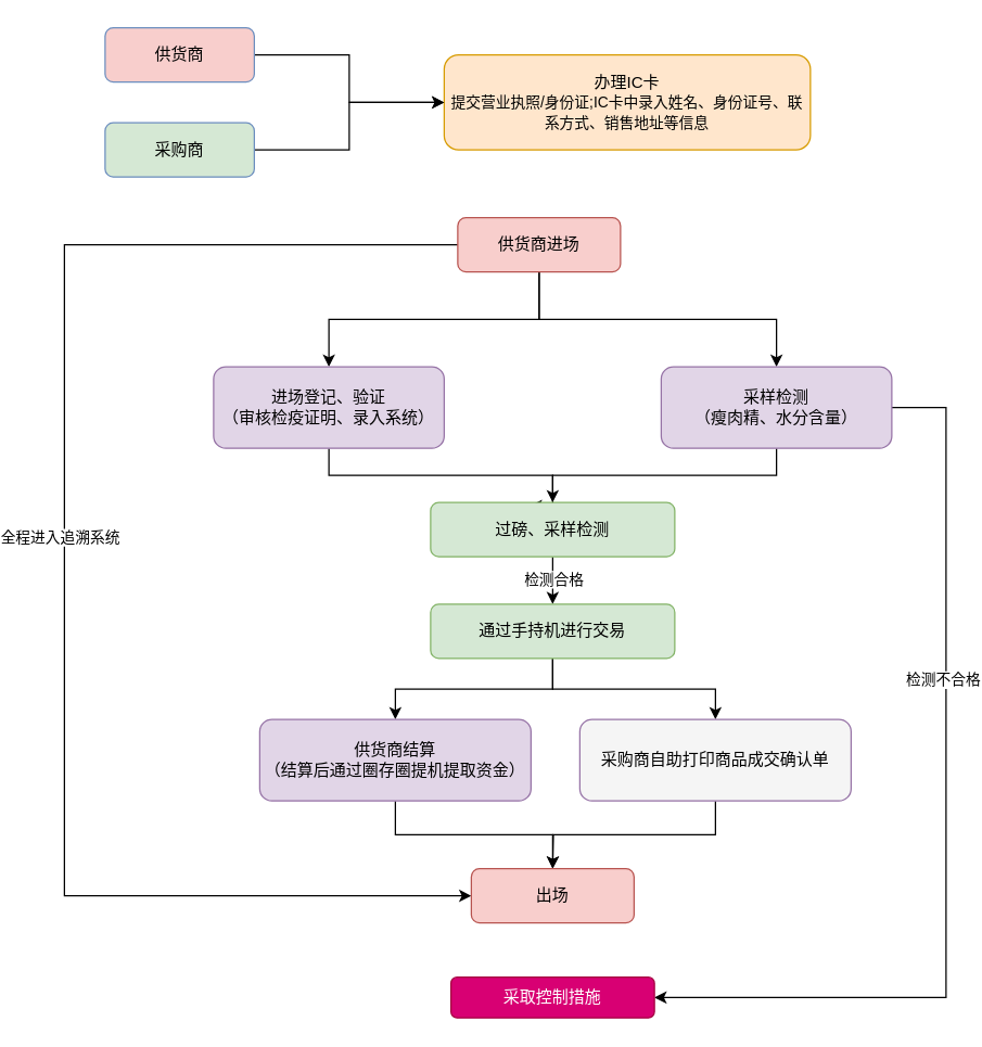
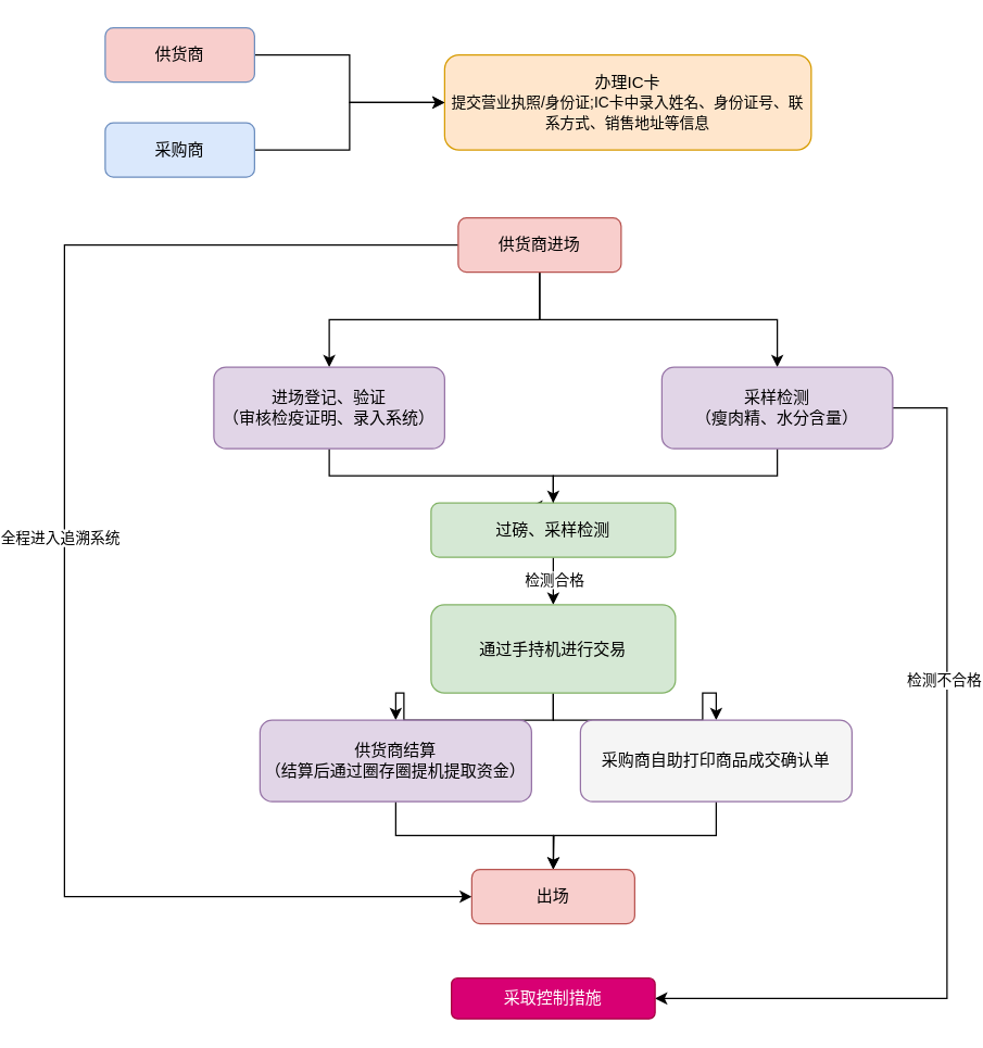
  <mxCell id="0" />
  <mxCell id="1" parent="0" />
  <mxCell id="2" value="办理IC卡&lt;br style=&quot;border-color: var(--border-color);&quot;&gt;&lt;font style=&quot;border-color: var(--border-color); font-size: 11px;&quot;&gt;提交营业执照/身份证;IC卡中录入姓名、身份证号、联系方式、销售地址等信息&lt;/font&gt;" style="rounded=1;whiteSpace=wrap;html=1;movable=1;resizable=1;rotatable=1;deletable=1;editable=1;locked=0;connectable=1;fillColor=#ffe6cc;strokeColor=#d79b00;" vertex="1" parent="1"><mxGeometry x="300" y="40" width="270" height="70" as="geometry" /></mxCell>
  <mxCell id="3" style="edgeStyle=orthogonalEdgeStyle;rounded=0;orthogonalLoop=1;jettySize=auto;html=1;exitX=1;exitY=0.5;exitDx=0;exitDy=0;entryX=0;entryY=0.5;entryDx=0;entryDy=0;movable=1;resizable=1;rotatable=1;deletable=1;editable=1;locked=0;connectable=1;" edge="1" parent="1" source="4" target="2"><mxGeometry relative="1" as="geometry" /></mxCell>
  <mxCell id="4" value="供货商" style="rounded=1;whiteSpace=wrap;html=1;movable=1;resizable=1;rotatable=1;deletable=1;editable=1;locked=0;connectable=1;fillColor=#f8cecc;strokeColor=#6c8ebf;" vertex="1" parent="1"><mxGeometry x="50" y="20" width="110" height="40" as="geometry" /></mxCell>
  <mxCell id="5" style="edgeStyle=orthogonalEdgeStyle;rounded=0;orthogonalLoop=1;jettySize=auto;html=1;exitX=1;exitY=0.5;exitDx=0;exitDy=0;entryX=0;entryY=0.5;entryDx=0;entryDy=0;movable=1;resizable=1;rotatable=1;deletable=1;editable=1;locked=0;connectable=1;" edge="1" parent="1" source="6" target="2"><mxGeometry relative="1" as="geometry" /></mxCell>
- <mxCell id="6" value="采购商" style="rounded=1;whiteSpace=wrap;html=1;movable=1;resizable=1;rotatable=1;deletable=1;editable=1;locked=0;connectable=1;fillColor=#d5e8d4;strokeColor=#6c8ebf;" vertex="1" parent="1"><mxGeometry x="50" y="90" width="110" height="40" as="geometry" /></mxCell>
+ <mxCell id="6" value="采购商" style="rounded=1;whiteSpace=wrap;html=1;movable=1;resizable=1;rotatable=1;deletable=1;editable=1;locked=0;connectable=1;fillColor=#dae8fc;strokeColor=#6c8ebf;" vertex="1" parent="1"><mxGeometry x="50" y="90" width="110" height="40" as="geometry" /></mxCell>
  <mxCell id="7" style="edgeStyle=orthogonalEdgeStyle;rounded=0;orthogonalLoop=1;jettySize=auto;html=1;exitX=0;exitY=0.5;exitDx=0;exitDy=0;entryX=0;entryY=0.5;entryDx=0;entryDy=0;" edge="1" parent="1" source="11" target="28"><mxGeometry relative="1" as="geometry"><mxPoint x="270" y="730" as="targetPoint" /><Array as="points"><mxPoint x="20" y="180" /><mxPoint x="20" y="660" /></Array></mxGeometry></mxCell>
  <mxCell id="8" value="全程进入追溯系统" style="edgeLabel;html=1;align=center;verticalAlign=middle;resizable=0;points=[];" vertex="1" connectable="0" parent="7"><mxGeometry x="-0.056" y="-4" relative="1" as="geometry"><mxPoint as="offset" /></mxGeometry></mxCell>
  <mxCell id="9" style="edgeStyle=orthogonalEdgeStyle;rounded=0;orthogonalLoop=1;jettySize=auto;html=1;exitX=0.5;exitY=1;exitDx=0;exitDy=0;" edge="1" parent="1" source="11" target="13"><mxGeometry relative="1" as="geometry" /></mxCell>
  <mxCell id="10" style="edgeStyle=orthogonalEdgeStyle;rounded=0;orthogonalLoop=1;jettySize=auto;html=1;exitX=0.5;exitY=1;exitDx=0;exitDy=0;" edge="1" parent="1" source="11" target="17"><mxGeometry relative="1" as="geometry" /></mxCell>
  <mxCell id="11" value="供货商进场" style="rounded=1;whiteSpace=wrap;html=1;fillColor=#f8cecc;strokeColor=#b85450;" vertex="1" parent="1"><mxGeometry x="310" y="160" width="120" height="40" as="geometry" /></mxCell>
  <mxCell id="12" style="edgeStyle=orthogonalEdgeStyle;rounded=0;orthogonalLoop=1;jettySize=auto;html=1;exitX=0.5;exitY=1;exitDx=0;exitDy=0;entryX=0.5;entryY=0;entryDx=0;entryDy=0;" edge="1" parent="1" source="13" target="20"><mxGeometry relative="1" as="geometry" /></mxCell>
  <mxCell id="13" value="进场登记、验证&lt;br&gt;（审核检疫证明、录入系统）" style="rounded=1;whiteSpace=wrap;html=1;fillColor=#e1d5e7;strokeColor=#9673a6;" vertex="1" parent="1"><mxGeometry x="130" y="270" width="170" height="60" as="geometry" /></mxCell>
  <mxCell id="14" style="edgeStyle=orthogonalEdgeStyle;rounded=0;orthogonalLoop=1;jettySize=auto;html=1;entryX=1;entryY=0.5;entryDx=0;entryDy=0;" edge="1" parent="1" source="17" target="29"><mxGeometry relative="1" as="geometry"><Array as="points"><mxPoint x="670" y="300" /><mxPoint x="670" y="735" /></Array></mxGeometry></mxCell>
  <mxCell id="15" value="检测不合格" style="edgeLabel;html=1;align=center;verticalAlign=middle;resizable=0;points=[];" vertex="1" connectable="0" parent="14"><mxGeometry x="-0.305" y="-3" relative="1" as="geometry"><mxPoint as="offset" /></mxGeometry></mxCell>
  <mxCell id="16" style="edgeStyle=orthogonalEdgeStyle;rounded=0;orthogonalLoop=1;jettySize=auto;html=1;exitX=0.5;exitY=1;exitDx=0;exitDy=0;entryX=0.406;entryY=0.065;entryDx=0;entryDy=0;entryPerimeter=0;" edge="1" parent="1" source="17" target="20"><mxGeometry relative="1" as="geometry"><Array as="points"><mxPoint x="545" y="350" /><mxPoint x="380" y="350" /><mxPoint x="380" y="373" /></Array></mxGeometry></mxCell>
  <mxCell id="17" value="采样检测&lt;br style=&quot;border-color: var(--border-color);&quot;&gt;（瘦肉精、水分含量）" style="rounded=1;whiteSpace=wrap;html=1;fillColor=#e1d5e7;strokeColor=#9673a6;" vertex="1" parent="1"><mxGeometry x="460" y="270" width="170" height="60" as="geometry" /></mxCell>
  <mxCell id="18" style="edgeStyle=orthogonalEdgeStyle;rounded=0;orthogonalLoop=1;jettySize=auto;html=1;exitX=0.5;exitY=1;exitDx=0;exitDy=0;" edge="1" parent="1" source="20" target="23"><mxGeometry relative="1" as="geometry" /></mxCell>
  <mxCell id="19" value="检测合格" style="edgeLabel;html=1;align=center;verticalAlign=middle;resizable=0;points=[];" vertex="1" connectable="0" parent="18"><mxGeometry x="-0.3" relative="1" as="geometry"><mxPoint as="offset" /></mxGeometry></mxCell>
  <mxCell id="20" value="过磅、采样检测" style="rounded=1;whiteSpace=wrap;html=1;fillColor=#d5e8d4;strokeColor=#82b366;" vertex="1" parent="1"><mxGeometry x="290" y="370" width="180" height="40" as="geometry" /></mxCell>
  <mxCell id="21" style="edgeStyle=orthogonalEdgeStyle;rounded=0;orthogonalLoop=1;jettySize=auto;html=1;exitX=0.5;exitY=1;exitDx=0;exitDy=0;entryX=0.5;entryY=0;entryDx=0;entryDy=0;" edge="1" parent="1" source="23" target="25"><mxGeometry relative="1" as="geometry" /></mxCell>
  <mxCell id="22" style="edgeStyle=orthogonalEdgeStyle;rounded=0;orthogonalLoop=1;jettySize=auto;html=1;exitX=0.5;exitY=1;exitDx=0;exitDy=0;" edge="1" parent="1" source="23" target="27"><mxGeometry relative="1" as="geometry" /></mxCell>
- <mxCell id="23" value="通过手持机进行交易" style="rounded=1;whiteSpace=wrap;html=1;fillColor=#d5e8d4;strokeColor=#82b366;" vertex="1" parent="1"><mxGeometry x="290" y="445" width="180" height="40" as="geometry" /></mxCell>
+ <mxCell id="23" value="通过手持机进行交易" style="rounded=1;whiteSpace=wrap;html=1;fillColor=#d5e8d4;strokeColor=#82b366;" vertex="1" parent="1"><mxGeometry x="290" y="445" width="180" height="65" as="geometry" /></mxCell>
  <mxCell id="24" style="edgeStyle=orthogonalEdgeStyle;rounded=0;orthogonalLoop=1;jettySize=auto;html=1;exitX=0.5;exitY=1;exitDx=0;exitDy=0;entryX=0.5;entryY=0;entryDx=0;entryDy=0;" edge="1" parent="1" source="25" target="28"><mxGeometry relative="1" as="geometry" /></mxCell>
  <mxCell id="25" value="供货商结算&lt;br&gt;（结算后通过圈存圈提机提取资金）" style="rounded=1;whiteSpace=wrap;html=1;fillColor=#e1d5e7;strokeColor=#9673a6;" vertex="1" parent="1"><mxGeometry x="164" y="530" width="200" height="60" as="geometry" /></mxCell>
  <mxCell id="26" style="edgeStyle=orthogonalEdgeStyle;rounded=0;orthogonalLoop=1;jettySize=auto;html=1;exitX=0.5;exitY=1;exitDx=0;exitDy=0;" edge="1" parent="1" source="27"><mxGeometry relative="1" as="geometry"><mxPoint x="380" y="640" as="targetPoint" /></mxGeometry></mxCell>
  <mxCell id="27" value="采购商自助打印商品成交确认单" style="rounded=1;whiteSpace=wrap;html=1;fillColor=#f5f5f5;strokeColor=#9673a6;" vertex="1" parent="1"><mxGeometry x="400" y="530" width="200" height="60" as="geometry" /></mxCell>
  <mxCell id="28" value="出场" style="rounded=1;whiteSpace=wrap;html=1;fillColor=#f8cecc;strokeColor=#b85450;" vertex="1" parent="1"><mxGeometry x="320" y="640" width="120" height="40" as="geometry" /></mxCell>
  <mxCell id="29" value="采取控制措施" style="rounded=1;whiteSpace=wrap;html=1;fillColor=#d80073;fontColor=#ffffff;strokeColor=#A50040;" vertex="1" parent="1"><mxGeometry x="305" y="720" width="150" height="30" as="geometry" /></mxCell>
